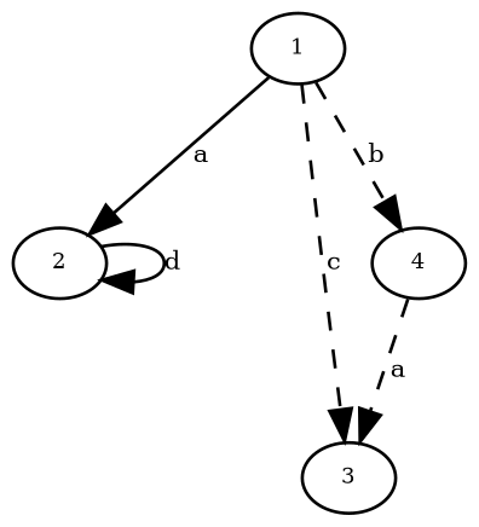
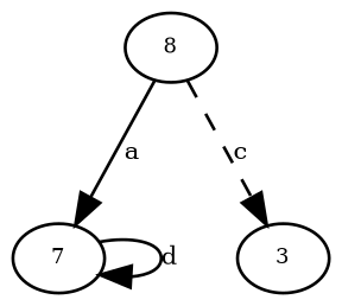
  digraph {
    node [fontsize=7]
    edge [fontsize=8 style=dashed]
-   n1 [height=.01 label=1 width=.01]
-   n2 [height=.01 label=2 width=.01]
+   n1 [height=.01 label=8 width=.01]
+   n2 [height=.01 label=7 width=.01]
    n3 [height=.01 label=3 width=.01]
-   n4 [height=.01 label=4 width=.01]
    n1 -> n2 [label=a style=solid]
    n1 -> n3 [label=c]
-   n1 -> n4 [label=b]
    n2 -> n2 [label=d style=solid]
-   n4 -> n3 [label=a]
  }
